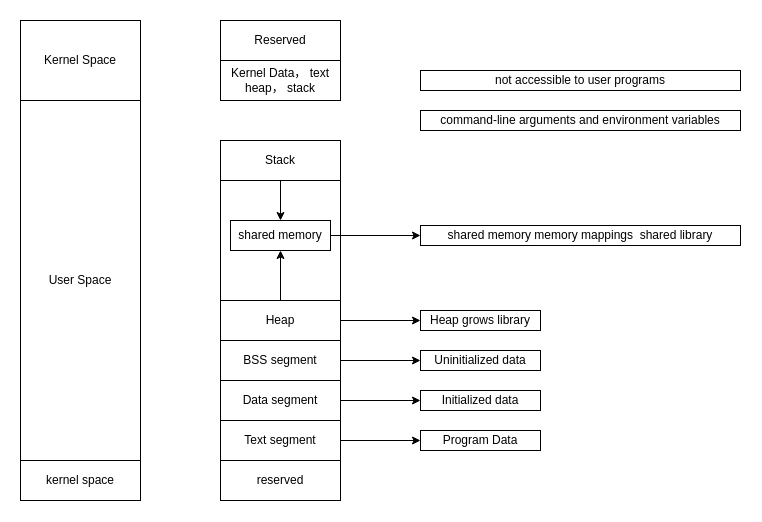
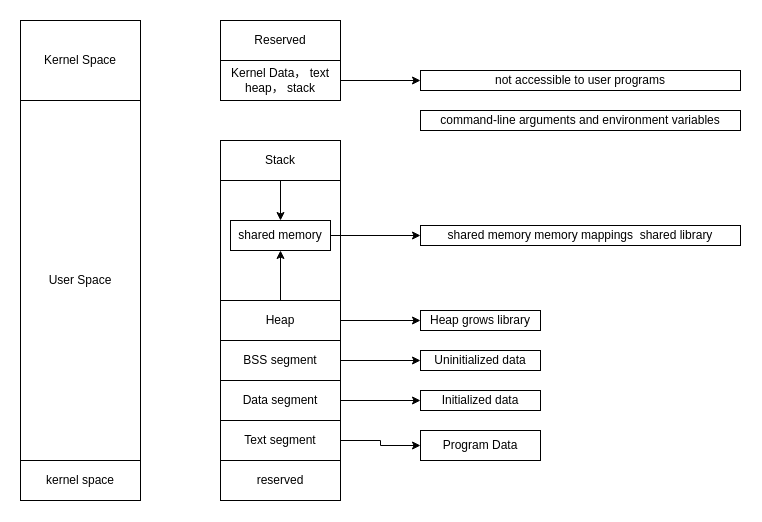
  <mxCell id="0" />
  <mxCell id="1" parent="0" />
  <mxCell id="2" value="Kernel Space" style="rounded=0;whiteSpace=wrap;html=1;" vertex="1" parent="1"><mxGeometry x="20" y="20" width="120" height="80" as="geometry" /></mxCell>
  <mxCell id="3" value="User Space" style="rounded=0;whiteSpace=wrap;html=1;" vertex="1" parent="1"><mxGeometry x="20" y="100" width="120" height="360" as="geometry" /></mxCell>
  <mxCell id="4" value="kernel space" style="rounded=0;whiteSpace=wrap;html=1;" vertex="1" parent="1"><mxGeometry x="20" y="460" width="120" height="40" as="geometry" /></mxCell>
  <mxCell id="5" value="Reserved" style="rounded=0;whiteSpace=wrap;html=1;" vertex="1" parent="1"><mxGeometry x="220" y="20" width="120" height="40" as="geometry" /></mxCell>
+ <mxCell id="6" style="edgeStyle=orthogonalEdgeStyle;rounded=0;orthogonalLoop=1;jettySize=auto;html=1;exitX=1;exitY=0.5;exitDx=0;exitDy=0;entryX=0;entryY=0.5;entryDx=0;entryDy=0;" edge="1" parent="1" source="7" target="28"><mxGeometry relative="1" as="geometry" /></mxCell>
  <mxCell id="7" value="Kernel Data， text heap， stack" style="rounded=0;whiteSpace=wrap;html=1;" vertex="1" parent="1"><mxGeometry x="220" y="60" width="120" height="40" as="geometry" /></mxCell>
  <mxCell id="8" value="Stack" style="rounded=0;whiteSpace=wrap;html=1;" vertex="1" parent="1"><mxGeometry x="220" y="140" width="120" height="40" as="geometry" /></mxCell>
  <mxCell id="9" value="" style="rounded=0;whiteSpace=wrap;html=1;" vertex="1" parent="1"><mxGeometry x="220" y="180" width="120" height="120" as="geometry" /></mxCell>
  <mxCell id="10" style="edgeStyle=orthogonalEdgeStyle;rounded=0;orthogonalLoop=1;jettySize=auto;html=1;exitX=1;exitY=0.5;exitDx=0;exitDy=0;entryX=0;entryY=0.5;entryDx=0;entryDy=0;" edge="1" parent="1" source="11" target="27"><mxGeometry relative="1" as="geometry" /></mxCell>
  <mxCell id="11" value="shared memory" style="rounded=0;whiteSpace=wrap;html=1;" vertex="1" parent="1"><mxGeometry x="230" y="220" width="100" height="30" as="geometry" /></mxCell>
  <mxCell id="12" style="edgeStyle=orthogonalEdgeStyle;rounded=0;orthogonalLoop=1;jettySize=auto;html=1;exitX=1;exitY=0.5;exitDx=0;exitDy=0;entryX=0;entryY=0.5;entryDx=0;entryDy=0;" edge="1" parent="1" source="13" target="24"><mxGeometry relative="1" as="geometry" /></mxCell>
  <mxCell id="13" value="Heap" style="rounded=0;whiteSpace=wrap;html=1;" vertex="1" parent="1"><mxGeometry x="220" y="300" width="120" height="40" as="geometry" /></mxCell>
  <mxCell id="14" style="edgeStyle=orthogonalEdgeStyle;rounded=0;orthogonalLoop=1;jettySize=auto;html=1;exitX=1;exitY=0.5;exitDx=0;exitDy=0;" edge="1" parent="1" source="15" target="23"><mxGeometry relative="1" as="geometry" /></mxCell>
  <mxCell id="15" value="BSS segment" style="rounded=0;whiteSpace=wrap;html=1;" vertex="1" parent="1"><mxGeometry x="220" y="340" width="120" height="40" as="geometry" /></mxCell>
  <mxCell id="16" style="edgeStyle=orthogonalEdgeStyle;rounded=0;orthogonalLoop=1;jettySize=auto;html=1;entryX=0;entryY=0.5;entryDx=0;entryDy=0;" edge="1" parent="1" source="17" target="22"><mxGeometry relative="1" as="geometry" /></mxCell>
  <mxCell id="17" value="Data segment" style="rounded=0;whiteSpace=wrap;html=1;" vertex="1" parent="1"><mxGeometry x="220" y="380" width="120" height="40" as="geometry" /></mxCell>
  <mxCell id="18" value="" style="edgeStyle=orthogonalEdgeStyle;rounded=0;orthogonalLoop=1;jettySize=auto;html=1;" edge="1" parent="1" source="19" target="21"><mxGeometry relative="1" as="geometry" /></mxCell>
  <mxCell id="19" value="Text segment" style="rounded=0;whiteSpace=wrap;html=1;" vertex="1" parent="1"><mxGeometry x="220" y="420" width="120" height="40" as="geometry" /></mxCell>
  <mxCell id="20" value="reserved" style="rounded=0;whiteSpace=wrap;html=1;" vertex="1" parent="1"><mxGeometry x="220" y="460" width="120" height="40" as="geometry" /></mxCell>
- <mxCell id="21" value="Program Data" style="rounded=0;whiteSpace=wrap;html=1;" vertex="1" parent="1"><mxGeometry x="420" y="430" width="120" height="20" as="geometry" /></mxCell>
+ <mxCell id="21" value="Program Data" style="rounded=0;whiteSpace=wrap;html=1;" vertex="1" parent="1"><mxGeometry x="420" y="430" width="120" height="30" as="geometry" /></mxCell>
  <mxCell id="22" value="Initialized data" style="rounded=0;whiteSpace=wrap;html=1;" vertex="1" parent="1"><mxGeometry x="420" y="390" width="120" height="20" as="geometry" /></mxCell>
  <mxCell id="23" value="Uninitialized data" style="rounded=0;whiteSpace=wrap;html=1;" vertex="1" parent="1"><mxGeometry x="420" y="350" width="120" height="20" as="geometry" /></mxCell>
  <mxCell id="24" value="Heap grows library" style="rounded=0;whiteSpace=wrap;html=1;" vertex="1" parent="1"><mxGeometry x="420" y="310" width="120" height="20" as="geometry" /></mxCell>
  <mxCell id="25" value="" style="endArrow=classic;html=1;rounded=0;exitX=0.5;exitY=0;exitDx=0;exitDy=0;" edge="1" parent="1" source="13" target="11"><mxGeometry width="50" height="50" relative="1" as="geometry"><mxPoint x="250" y="310" as="sourcePoint" /><mxPoint x="300" y="260" as="targetPoint" /></mxGeometry></mxCell>
  <mxCell id="26" value="" style="endArrow=classic;html=1;rounded=0;entryX=0.5;entryY=0;entryDx=0;entryDy=0;" edge="1" parent="1" source="9" target="11"><mxGeometry width="50" height="50" relative="1" as="geometry"><mxPoint x="280" y="159.289" as="sourcePoint" /><mxPoint x="280" y="109.289" as="targetPoint" /></mxGeometry></mxCell>
  <mxCell id="27" value="shared memory memory mappings&amp;nbsp; shared library" style="rounded=0;whiteSpace=wrap;html=1;" vertex="1" parent="1"><mxGeometry x="420" y="225" width="320" height="20" as="geometry" /></mxCell>
  <mxCell id="28" value="not accessible to user programs" style="rounded=0;whiteSpace=wrap;html=1;" vertex="1" parent="1"><mxGeometry x="420" y="70" width="320" height="20" as="geometry" /></mxCell>
  <mxCell id="29" value="command-line arguments and environment variables" style="rounded=0;whiteSpace=wrap;html=1;" vertex="1" parent="1"><mxGeometry x="420" y="110" width="320" height="20" as="geometry" /></mxCell>
